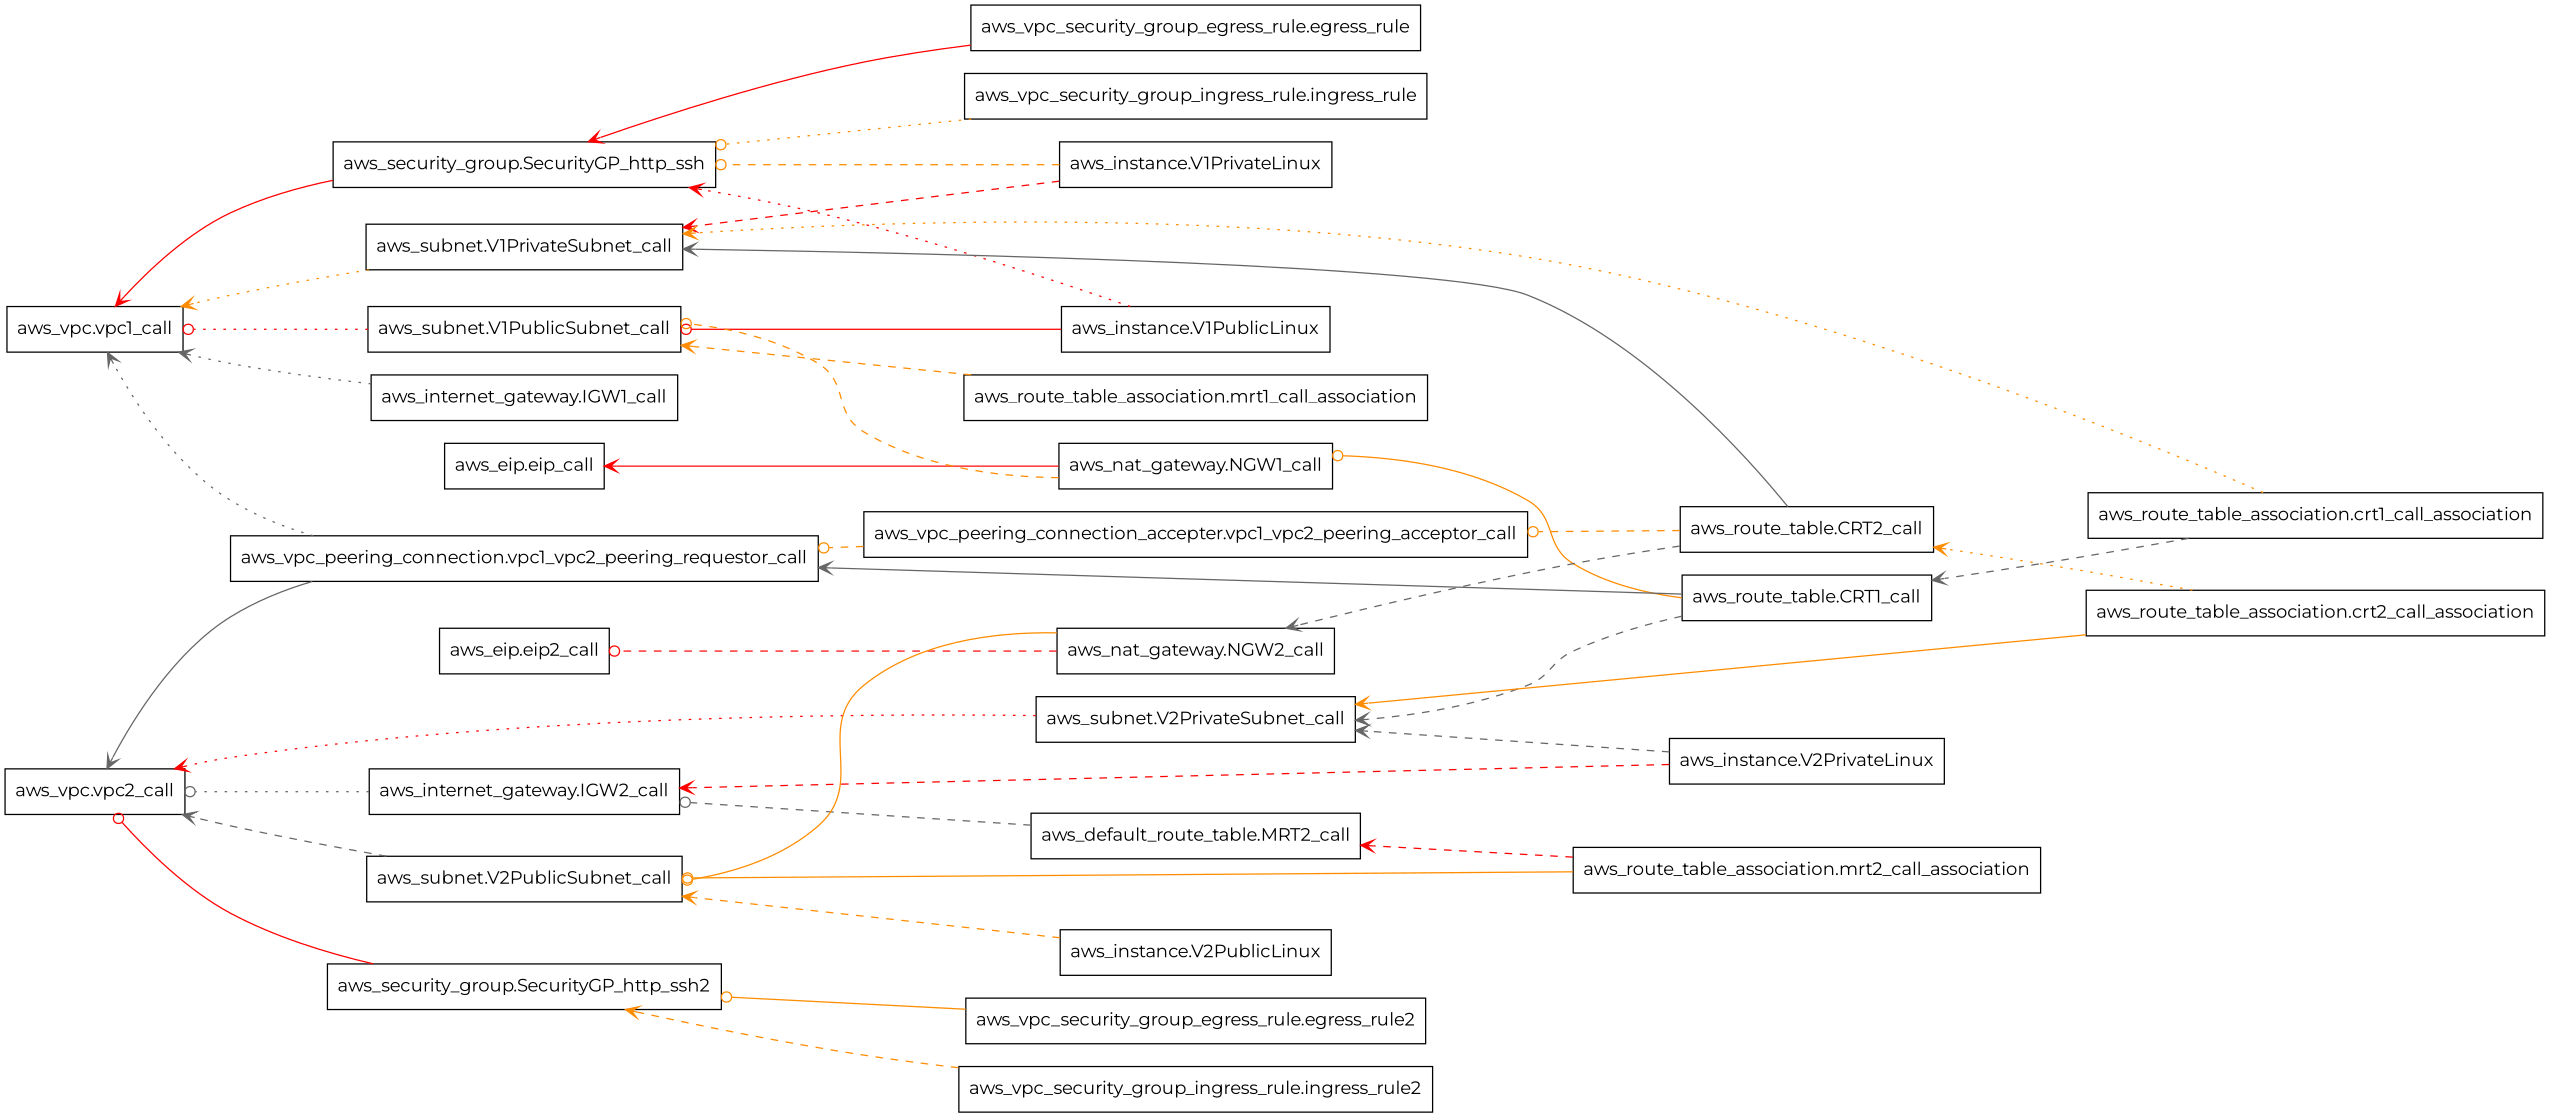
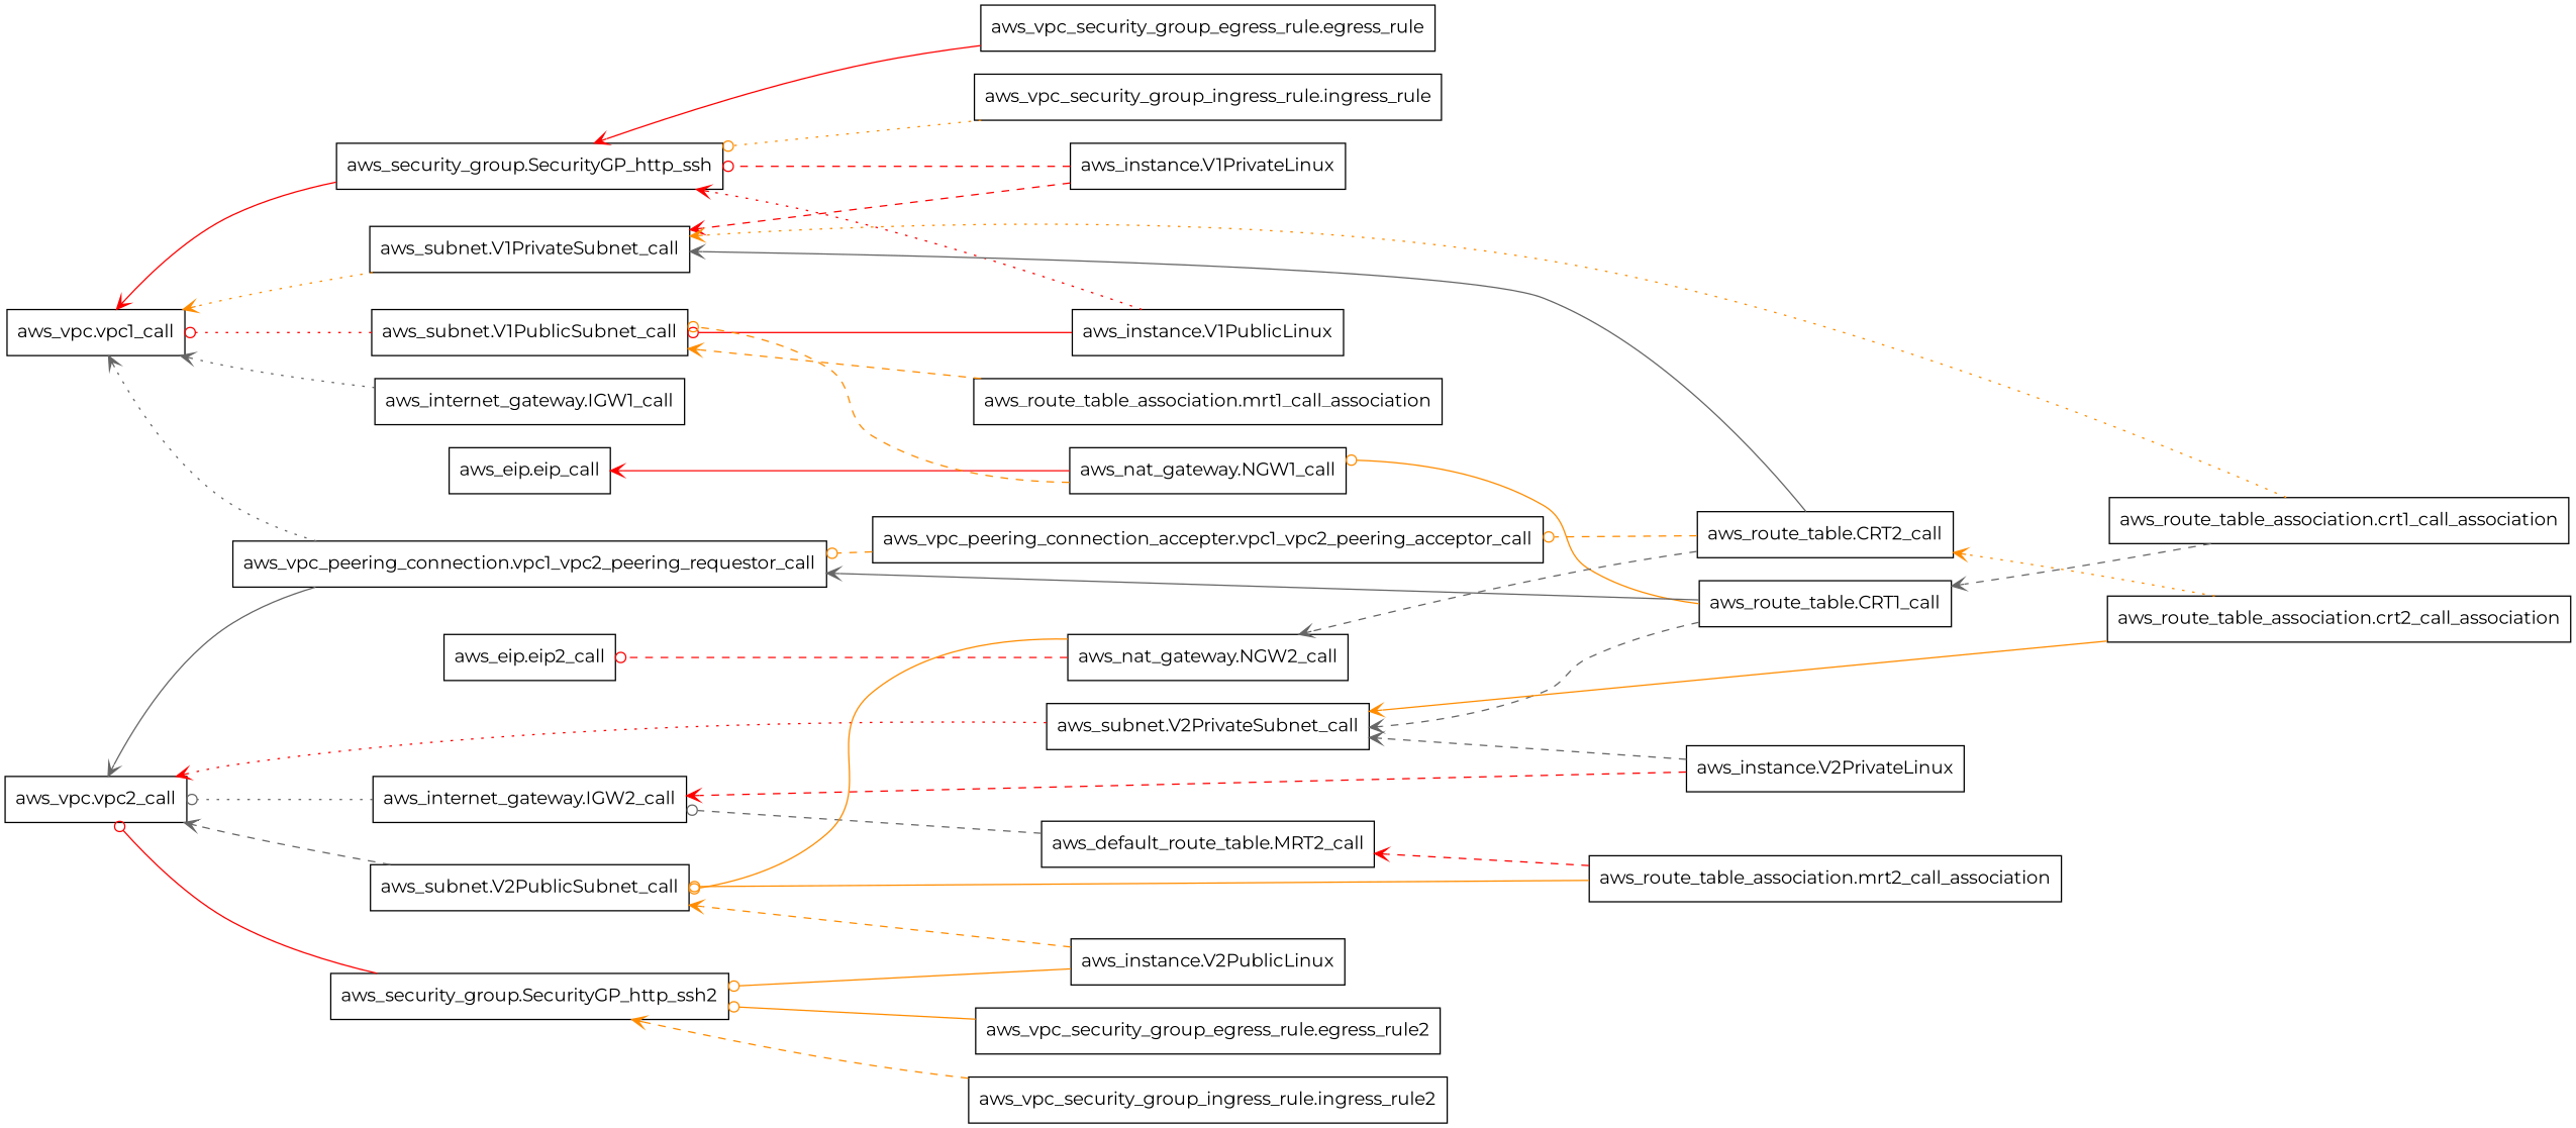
  digraph {
    fontname=Montserrat
    rankdir=RL
    node [fontname=Montserrat shape=rect]
    edge [arrowhead=vee color=darkorange fontname=Montserrat style=dashed]
    n1 [label="aws_internet_gateway.IGW1_call"]
    n2 [label="aws_vpc.vpc1_call"]
    n3 [label="aws_default_route_table.MRT2_call"]
    n4 [label="aws_internet_gateway.IGW2_call"]
    n5 [label="aws_vpc.vpc2_call"]
    n6 [label="aws_eip.eip2_call"]
    n7 [label="aws_eip.eip_call"]
    n8 [label="aws_instance.V1PrivateLinux"]
    n9 [label="aws_security_group.SecurityGP_http_ssh"]
    n10 [label="aws_subnet.V1PrivateSubnet_call"]
    n11 [label="aws_instance.V1PublicLinux"]
    n12 [label="aws_subnet.V1PublicSubnet_call"]
    n13 [label="aws_instance.V2PrivateLinux"]
    n14 [label="aws_subnet.V2PrivateSubnet_call"]
    n15 [label="aws_security_group.SecurityGP_http_ssh2"]
    n16 [label="aws_instance.V2PublicLinux"]
    n17 [label="aws_subnet.V2PublicSubnet_call"]
    n18 [label="aws_nat_gateway.NGW1_call"]
    n19 [label="aws_nat_gateway.NGW2_call"]
    n20 [label="aws_route_table.CRT1_call"]
    n21 [label="aws_vpc_peering_connection.vpc1_vpc2_peering_requestor_call"]
    n22 [label="aws_route_table.CRT2_call"]
    n23 [label="aws_vpc_peering_connection_accepter.vpc1_vpc2_peering_acceptor_call"]
    n24 [label="aws_route_table_association.crt1_call_association"]
    n25 [label="aws_route_table_association.crt2_call_association"]
    n26 [label="aws_route_table_association.mrt1_call_association"]
    n27 [label="aws_route_table_association.mrt2_call_association"]
    n28 [label="aws_vpc_security_group_egress_rule.egress_rule"]
    n29 [label="aws_vpc_security_group_egress_rule.egress_rule2"]
    n30 [label="aws_vpc_security_group_ingress_rule.ingress_rule"]
    n31 [label="aws_vpc_security_group_ingress_rule.ingress_rule2"]
    n1 -> n2 [color=gray40 style=dotted]
    n3 -> n4 [arrowhead=odot color=gray40]
    n4 -> n5 [arrowhead=odot color=gray40 style=dotted]
-   n8 -> n9 [arrowhead=odot]
+   n8 -> n9 [arrowhead=odot color=red]
    n8 -> n10 [color=red]
    n9 -> n2 [color=red style=solid]
    n10 -> n2 [style=dotted]
    n11 -> n9 [color=red style=dotted]
    n11 -> n12 [arrowhead=odot color=red style=solid]
    n12 -> n2 [arrowhead=odot color=red style=dotted]
    n13 -> n4 [color=red]
    n13 -> n14 [color=gray40]
    n14 -> n5 [color=red style=dotted]
    n15 -> n5 [arrowhead=odot color=red style=solid]
+   n16 -> n15 [arrowhead=odot style=solid]
    n16 -> n17
    n17 -> n5 [color=gray40]
    n18 -> n7 [color=red style=solid]
    n18 -> n12 [arrowhead=odot]
    n19 -> n6 [arrowhead=odot color=red]
    n19 -> n17 [arrowhead=odot style=solid]
    n20 -> n14 [color=gray40]
    n20 -> n18 [arrowhead=odot style=solid]
    n20 -> n21 [color=gray40 style=solid]
    n21 -> n2 [color=gray40 style=dotted]
    n21 -> n5 [color=gray40 style=solid]
    n22 -> n10 [color=gray40 style=solid]
    n22 -> n19 [color=gray40]
    n22 -> n23 [arrowhead=odot]
    n23 -> n21 [arrowhead=odot]
    n24 -> n10 [style=dotted]
    n24 -> n20 [color=gray40]
    n25 -> n14 [style=solid]
    n25 -> n22 [style=dotted]
    n26 -> n12
    n27 -> n3 [color=red]
    n27 -> n17 [arrowhead=odot style=solid]
    n28 -> n9 [color=red style=solid]
    n29 -> n15 [arrowhead=odot style=solid]
    n30 -> n9 [arrowhead=odot style=dotted]
    n31 -> n15
  }
